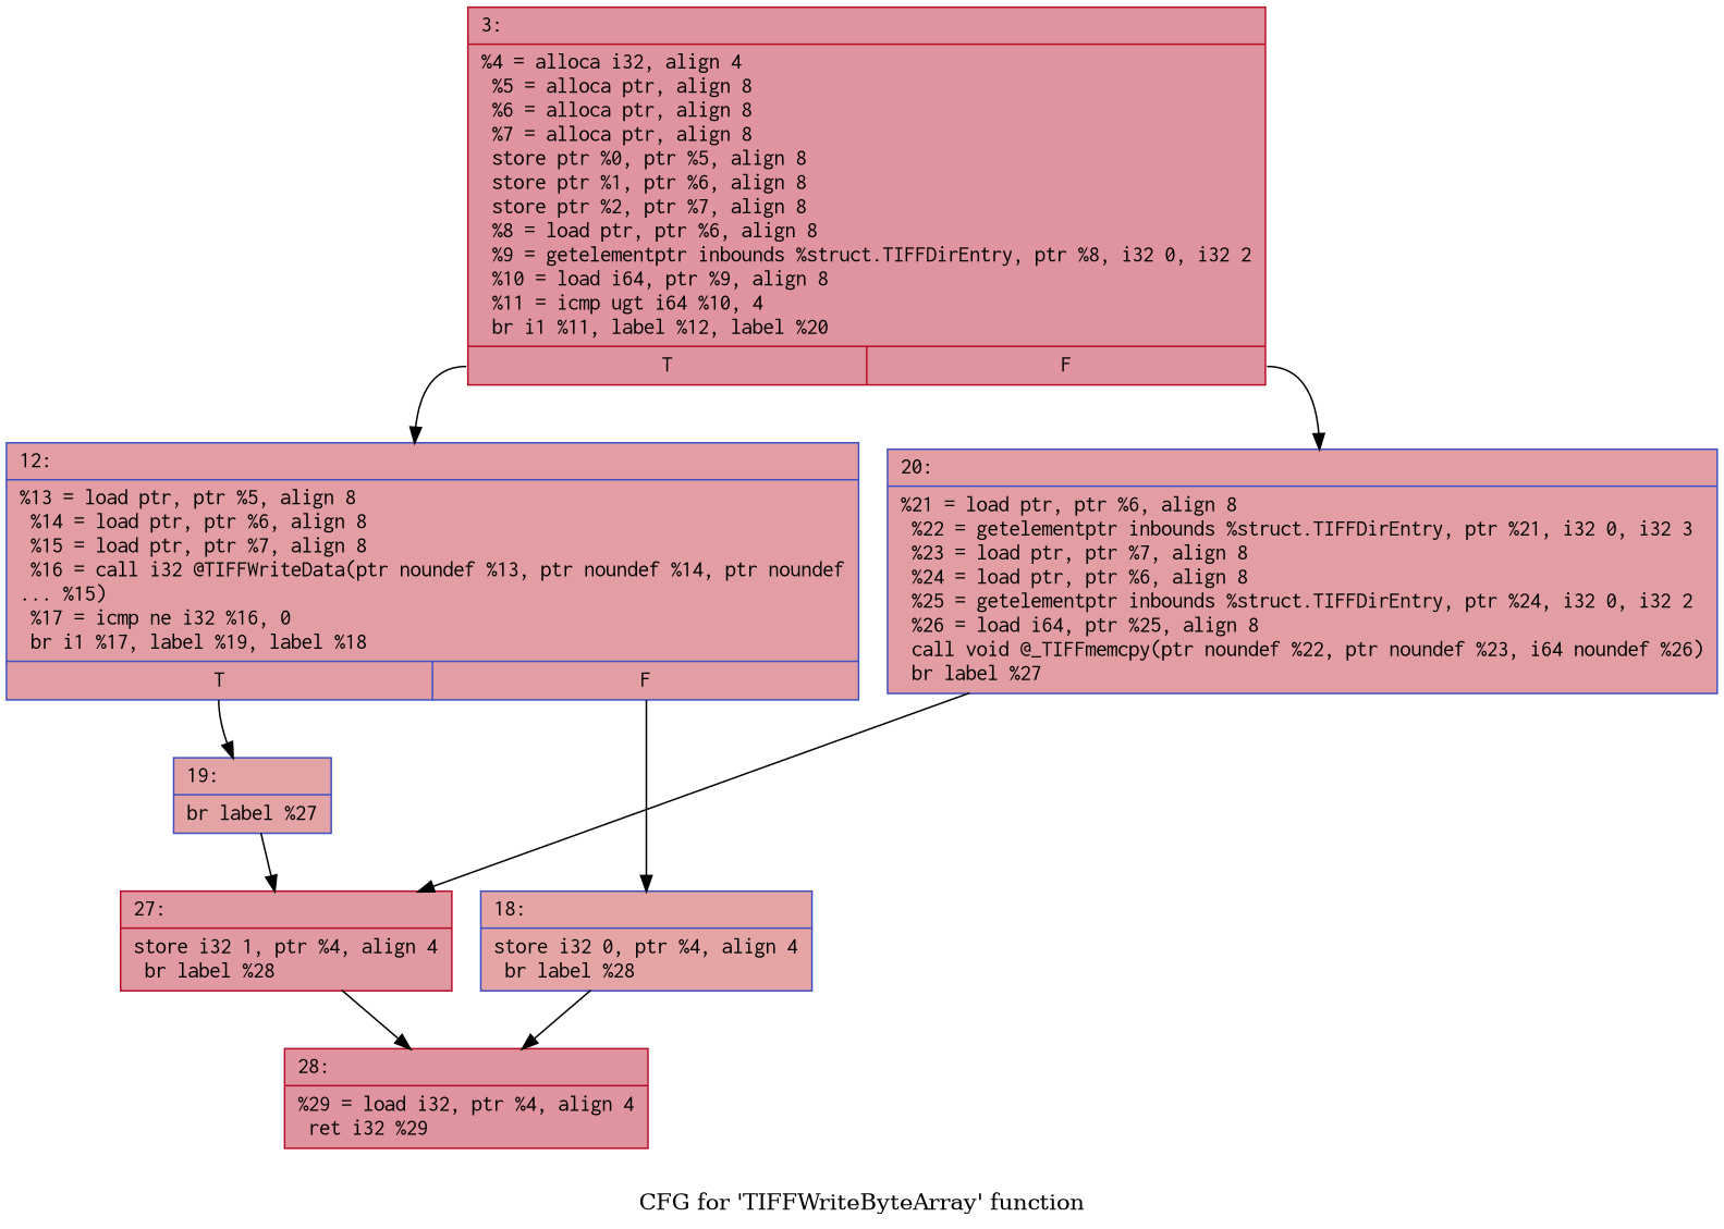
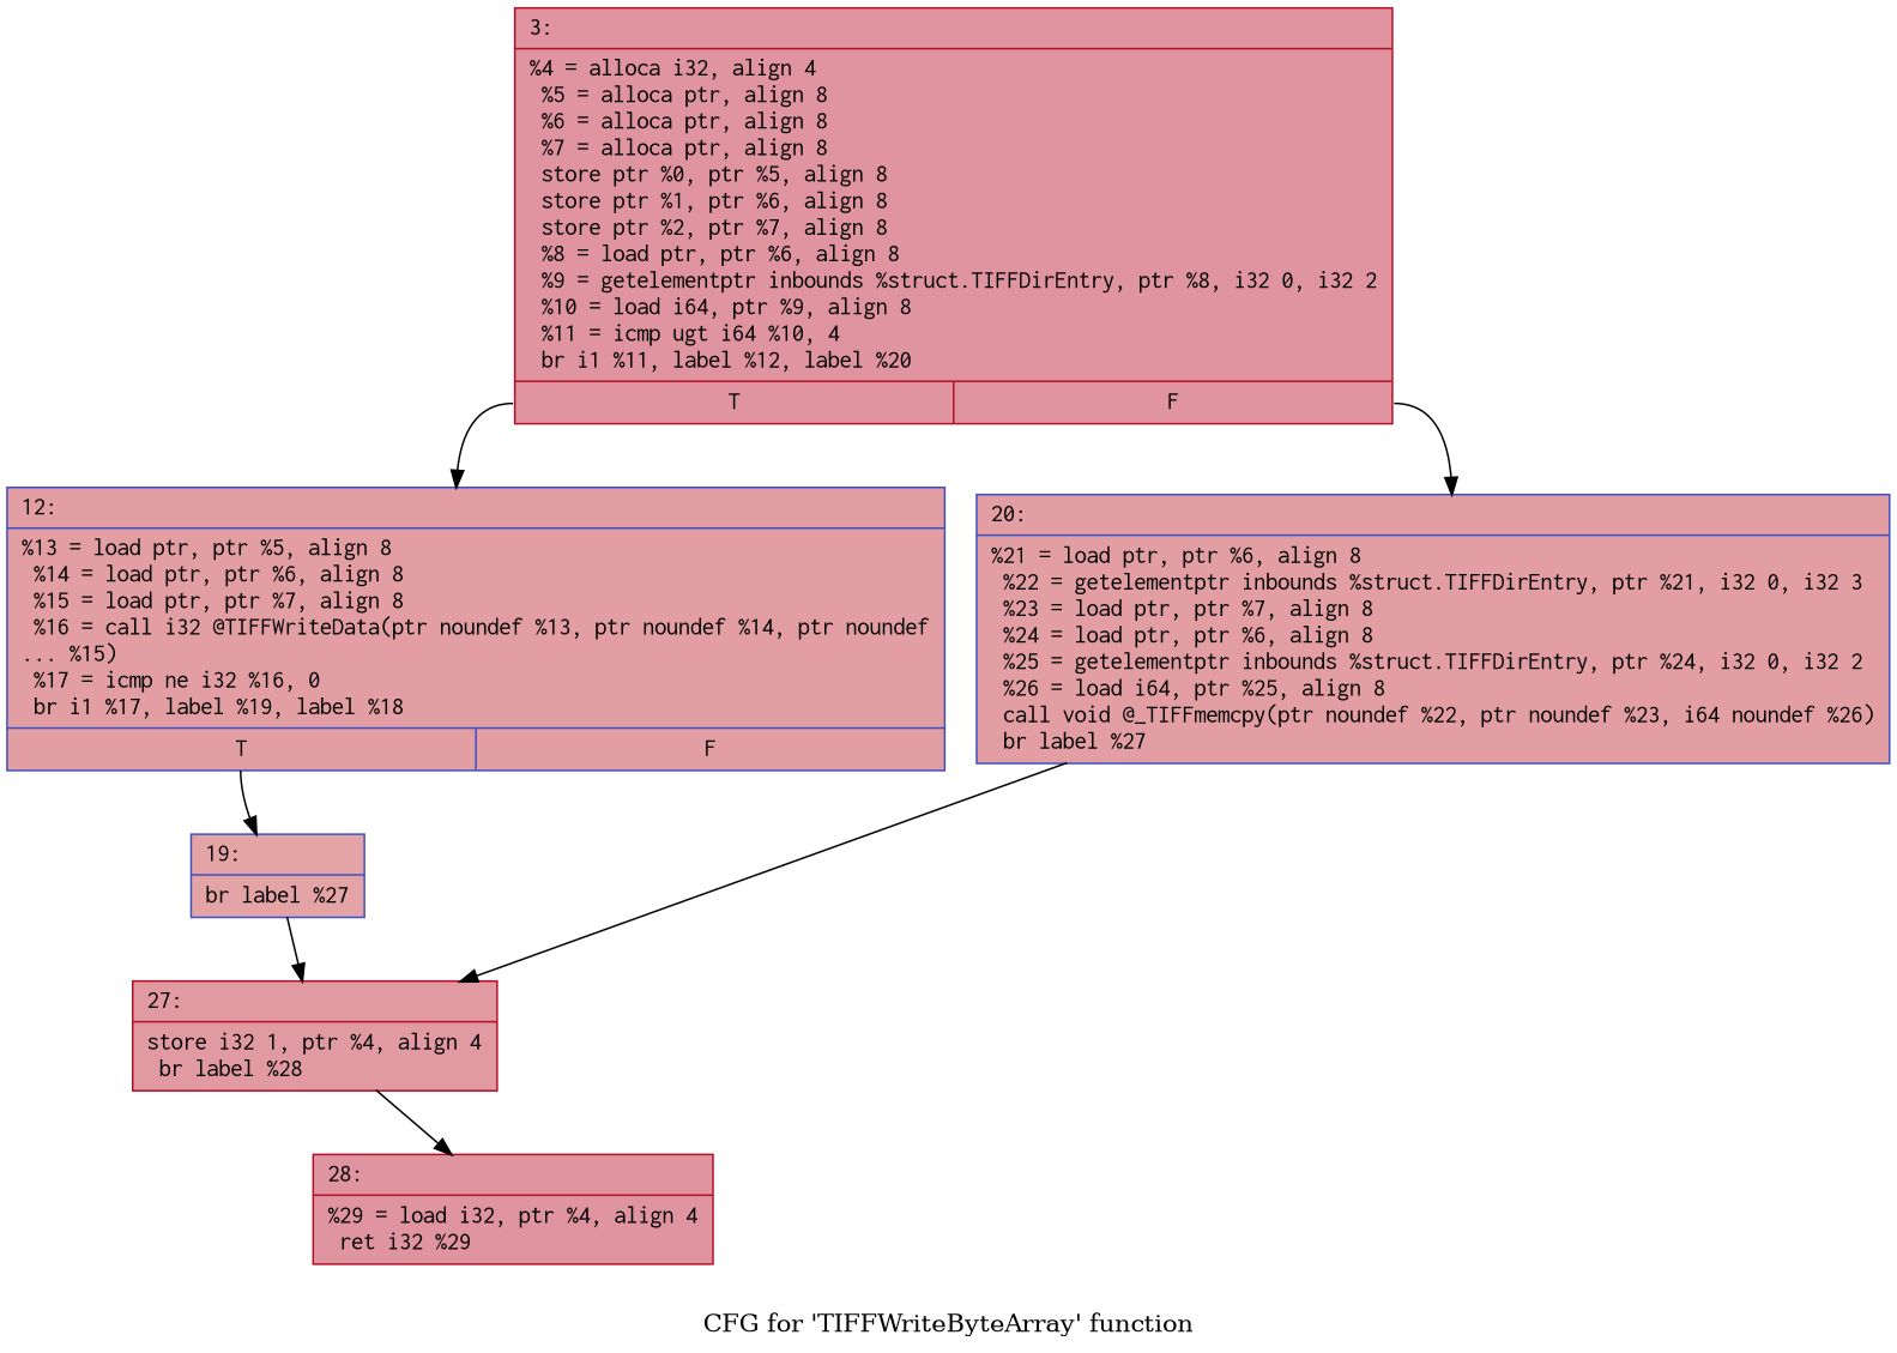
  digraph {
    label="CFG for 'TIFFWriteByteArray' function"
    node [color="#3d50c3ff" fillcolor="#b70d2870" fontname=Courier shape=record style=filled]
    n1 [color="#b70d28ff" label="{3:\l|  %4 = alloca i32, align 4\l  %5 = alloca ptr, align 8\l  %6 = alloca ptr, align 8\l  %7 = alloca ptr, align 8\l  store ptr %0, ptr %5, align 8\l  store ptr %1, ptr %6, align 8\l  store ptr %2, ptr %7, align 8\l  %8 = load ptr, ptr %6, align 8\l  %9 = getelementptr inbounds %struct.TIFFDirEntry, ptr %8, i32 0, i32 2\l  %10 = load i64, ptr %9, align 8\l  %11 = icmp ugt i64 %10, 4\l  br i1 %11, label %12, label %20\l|{<s0>T|<s1>F}}"]
    n2 [fillcolor="#be242e70" label="{12:\l|  %13 = load ptr, ptr %5, align 8\l  %14 = load ptr, ptr %6, align 8\l  %15 = load ptr, ptr %7, align 8\l  %16 = call i32 @TIFFWriteData(ptr noundef %13, ptr noundef %14, ptr noundef\l... %15)\l  %17 = icmp ne i32 %16, 0\l  br i1 %17, label %19, label %18\l|{<s0>T|<s1>F}}"]
    n3 [fillcolor="#be242e70" label="{20:\l|  %21 = load ptr, ptr %6, align 8\l  %22 = getelementptr inbounds %struct.TIFFDirEntry, ptr %21, i32 0, i32 3\l  %23 = load ptr, ptr %7, align 8\l  %24 = load ptr, ptr %6, align 8\l  %25 = getelementptr inbounds %struct.TIFFDirEntry, ptr %24, i32 0, i32 2\l  %26 = load i64, ptr %25, align 8\l  call void @_TIFFmemcpy(ptr noundef %22, ptr noundef %23, i64 noundef %26)\l  br label %27\l}"]
    n4 [fillcolor="#c32e3170" label="{19:\l|  br label %27\l}"]
-   n5 [fillcolor="#c5333470" label="{18:\l|  store i32 0, ptr %4, align 4\l  br label %28\l}"]
    n6 [color="#b70d28ff" fillcolor="#bb1b2c70" label="{27:\l|  store i32 1, ptr %4, align 4\l  br label %28\l}"]
    n7 [color="#b70d28ff" label="{28:\l|  %29 = load i32, ptr %4, align 4\l  ret i32 %29\l}"]
    n1 -> n2 [tailport=s0]
    n1 -> n3 [tailport=s1]
    n2 -> n4 [tailport=s0]
-   n2 -> n5 [tailport=s1]
    n3 -> n6
    n4 -> n6
-   n5 -> n7
    n6 -> n7
  }
